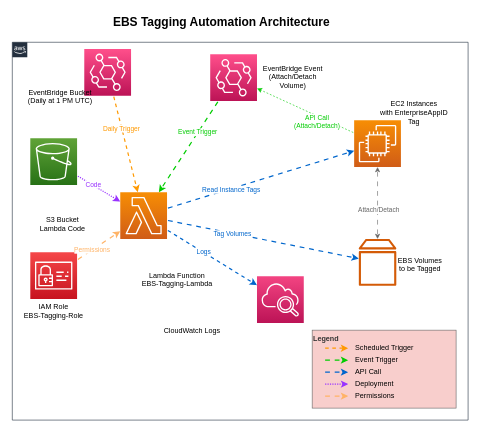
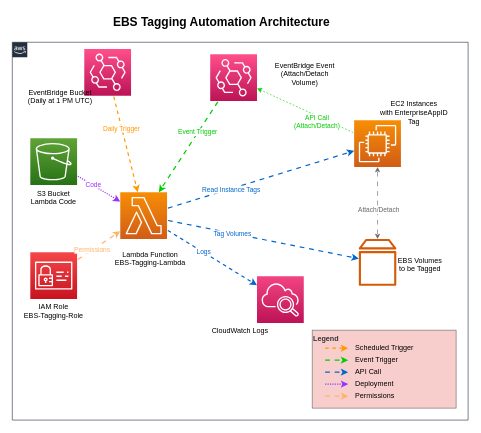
  <mxCell id="0" />
  <mxCell id="1" parent="0" />
  <mxCell id="2" value="EBS Tagging Automation Architecture" style="text;html=1;strokeColor=none;fillColor=none;align=center;verticalAlign=middle;whiteSpace=wrap;rounded=0;fontSize=20;fontStyle=1" parent="1" vertex="1"><mxGeometry x="119" y="20" width="500" height="30" as="geometry" /></mxCell>
  <mxCell id="3" value="" style="points=[[0,0],[0.25,0],[0.5,0],[0.75,0],[1,0],[1,0.25],[1,0.5],[1,0.75],[1,1],[0.75,1],[0.5,1],[0.25,1],[0,1],[0,0.75],[0,0.5],[0,0.25]];outlineConnect=0;gradientColor=none;html=1;whiteSpace=wrap;fontSize=12;fontStyle=0;container=1;pointerEvents=0;collapsible=0;recursiveResize=0;shape=mxgraph.aws4.group;grIcon=mxgraph.aws4.group_aws_cloud_alt;strokeColor=#232F3E;fillColor=none;verticalAlign=top;align=left;spacingLeft=30;fontColor=#232F3E;dashed=0;" parent="1" vertex="1"><mxGeometry x="20" y="70" width="760" height="630" as="geometry" /></mxCell>
  <mxCell id="4" value="" style="sketch=0;points=[[0,0,0],[0.25,0,0],[0.5,0,0],[0.75,0,0],[1,0,0],[0,1,0],[0.25,1,0],[0.5,1,0],[0.75,1,0],[1,1,0],[0,0.25,0],[0,0.5,0],[0,0.75,0],[1,0.25,0],[1,0.5,0],[1,0.75,0]];outlineConnect=0;fontColor=#232F3E;gradientColor=#FF4F8B;gradientDirection=north;fillColor=#BC1356;strokeColor=#ffffff;dashed=0;verticalLabelPosition=bottom;verticalAlign=top;align=center;html=1;fontSize=12;fontStyle=0;aspect=fixed;shape=mxgraph.aws4.resourceIcon;resIcon=mxgraph.aws4.eventbridge;" parent="3" vertex="1"><mxGeometry x="120" y="11" width="78" height="78" as="geometry" /></mxCell>
  <mxCell id="5" value="EventBridge Bucket&lt;br&gt;(Daily at 1 PM UTC)" style="text;html=1;strokeColor=none;fillColor=none;align=center;verticalAlign=top;whiteSpace=wrap;rounded=0;" parent="3" vertex="1"><mxGeometry x="20" y="70" width="120" height="40" as="geometry" /></mxCell>
  <mxCell id="6" value="" style="sketch=0;points=[[0,0,0],[0.25,0,0],[0.5,0,0],[0.75,0,0],[1,0,0],[0,1,0],[0.25,1,0],[0.5,1,0],[0.75,1,0],[1,1,0],[0,0.25,0],[0,0.5,0],[0,0.75,0],[1,0.25,0],[1,0.5,0],[1,0.75,0]];outlineConnect=0;fontColor=#232F3E;gradientColor=#FF4F8B;gradientDirection=north;fillColor=#BC1356;strokeColor=#ffffff;dashed=0;verticalLabelPosition=bottom;verticalAlign=top;align=center;html=1;fontSize=12;fontStyle=0;aspect=fixed;shape=mxgraph.aws4.resourceIcon;resIcon=mxgraph.aws4.eventbridge;" parent="3" vertex="1"><mxGeometry x="330" y="20" width="78" height="78" as="geometry" /></mxCell>
- <mxCell id="7" value="EventBridge Event&lt;br&gt;(Attach/Detach Volume)" style="text;html=1;strokeColor=none;fillColor=none;align=center;verticalAlign=top;whiteSpace=wrap;rounded=0;" parent="3" vertex="1"><mxGeometry x="408" y="30" width="120" height="40" as="geometry" /></mxCell>
+ <mxCell id="7" value="EventBridge Event&lt;br&gt;(Attach/Detach Volume)" style="text;html=1;strokeColor=none;fillColor=none;align=center;verticalAlign=top;whiteSpace=wrap;rounded=0;" parent="3" vertex="1"><mxGeometry x="428" y="25" width="120" height="40" as="geometry" /></mxCell>
  <mxCell id="8" value="" style="sketch=0;points=[[0,0,0],[0.25,0,0],[0.5,0,0],[0.75,0,0],[1,0,0],[0,1,0],[0.25,1,0],[0.5,1,0],[0.75,1,0],[1,1,0],[0,0.25,0],[0,0.5,0],[0,0.75,0],[1,0.25,0],[1,0.5,0],[1,0.75,0]];outlineConnect=0;fontColor=#232F3E;gradientColor=#F78E04;gradientDirection=north;fillColor=#D05C17;strokeColor=#ffffff;dashed=0;verticalLabelPosition=bottom;verticalAlign=top;align=center;html=1;fontSize=12;fontStyle=0;aspect=fixed;shape=mxgraph.aws4.resourceIcon;resIcon=mxgraph.aws4.lambda;" parent="3" vertex="1"><mxGeometry x="180" y="250" width="78" height="78" as="geometry" /></mxCell>
- <mxCell id="9" value="Lambda Function&lt;br&gt;EBS-Tagging-Lambda" style="text;html=1;strokeColor=none;fillColor=none;align=center;verticalAlign=top;whiteSpace=wrap;rounded=0;" parent="3" vertex="1"><mxGeometry x="215" y="375" width="120" height="40" as="geometry" /></mxCell>
+ <mxCell id="9" value="Lambda Function&lt;br&gt;EBS-Tagging-Lambda" style="text;html=1;strokeColor=none;fillColor=none;align=center;verticalAlign=top;whiteSpace=wrap;rounded=0;" parent="3" vertex="1"><mxGeometry x="170" y="340" width="120" height="40" as="geometry" /></mxCell>
  <mxCell id="10" value="" style="sketch=0;points=[[0,0,0],[0.25,0,0],[0.5,0,0],[0.75,0,0],[1,0,0],[0,1,0],[0.25,1,0],[0.5,1,0],[0.75,1,0],[1,1,0],[0,0.25,0],[0,0.5,0],[0,0.75,0],[1,0.25,0],[1,0.5,0],[1,0.75,0]];outlineConnect=0;fontColor=#232F3E;gradientColor=#F78E04;gradientDirection=north;fillColor=#D05C17;strokeColor=#ffffff;dashed=0;verticalLabelPosition=bottom;verticalAlign=top;align=center;html=1;fontSize=12;fontStyle=0;aspect=fixed;shape=mxgraph.aws4.resourceIcon;resIcon=mxgraph.aws4.ec2;" parent="3" vertex="1"><mxGeometry x="570" y="130" width="78" height="78" as="geometry" /></mxCell>
  <mxCell id="11" value="EC2 Instances&lt;br&gt;with EnterpriseAppID Tag" style="text;html=1;strokeColor=none;fillColor=none;align=center;verticalAlign=top;whiteSpace=wrap;rounded=0;" parent="3" vertex="1"><mxGeometry x="610" y="89" width="120" height="40" as="geometry" /></mxCell>
  <mxCell id="12" value="" style="sketch=0;outlineConnect=0;fontColor=#232F3E;gradientColor=none;fillColor=#D45B07;strokeColor=none;dashed=0;verticalLabelPosition=bottom;verticalAlign=top;align=center;html=1;fontSize=12;fontStyle=0;aspect=fixed;pointerEvents=1;shape=mxgraph.aws4.volume;" parent="3" vertex="1"><mxGeometry x="570" y="328" width="78" height="78" as="geometry" /></mxCell>
  <mxCell id="13" value="EBS Volumes&lt;br&gt;to be Tagged" style="text;html=1;strokeColor=none;fillColor=none;align=center;verticalAlign=top;whiteSpace=wrap;rounded=0;" parent="3" vertex="1"><mxGeometry x="620" y="350" width="120" height="40" as="geometry" /></mxCell>
  <mxCell id="14" value="" style="sketch=0;points=[[0,0,0],[0.25,0,0],[0.5,0,0],[0.75,0,0],[1,0,0],[0,1,0],[0.25,1,0],[0.5,1,0],[0.75,1,0],[1,1,0],[0,0.25,0],[0,0.5,0],[0,0.75,0],[1,0.25,0],[1,0.5,0],[1,0.75,0]];outlineConnect=0;fontColor=#232F3E;gradientColor=#F54749;gradientDirection=north;fillColor=#C7131F;strokeColor=#ffffff;dashed=0;verticalLabelPosition=bottom;verticalAlign=top;align=center;html=1;fontSize=12;fontStyle=0;aspect=fixed;shape=mxgraph.aws4.resourceIcon;resIcon=mxgraph.aws4.identity_and_access_management;" parent="3" vertex="1"><mxGeometry x="30" y="350" width="78" height="78" as="geometry" /></mxCell>
  <mxCell id="15" value="IAM Role&lt;br&gt;EBS-Tagging-Role" style="text;html=1;strokeColor=none;fillColor=none;align=center;verticalAlign=top;whiteSpace=wrap;rounded=0;" parent="3" vertex="1"><mxGeometry x="9" y="428" width="120" height="40" as="geometry" /></mxCell>
  <mxCell id="16" value="" style="sketch=0;points=[[0,0,0],[0.25,0,0],[0.5,0,0],[0.75,0,0],[1,0,0],[0,1,0],[0.25,1,0],[0.5,1,0],[0.75,1,0],[1,1,0],[0,0.25,0],[0,0.5,0],[0,0.75,0],[1,0.25,0],[1,0.5,0],[1,0.75,0]];outlineConnect=0;fontColor=#232F3E;gradientColor=#60A337;gradientDirection=north;fillColor=#277116;strokeColor=#ffffff;dashed=0;verticalLabelPosition=bottom;verticalAlign=top;align=center;html=1;fontSize=12;fontStyle=0;aspect=fixed;shape=mxgraph.aws4.resourceIcon;resIcon=mxgraph.aws4.s3;" parent="3" vertex="1"><mxGeometry x="30" y="160" width="78" height="78" as="geometry" /></mxCell>
- <mxCell id="17" value="S3 Bucket&lt;br&gt;Lambda Code" style="text;html=1;strokeColor=none;fillColor=none;align=center;verticalAlign=top;whiteSpace=wrap;rounded=0;" parent="3" vertex="1"><mxGeometry x="24" y="283" width="120" height="40" as="geometry" /></mxCell>
+ <mxCell id="17" value="S3 Bucket&lt;br&gt;Lambda Code" style="text;html=1;strokeColor=none;fillColor=none;align=center;verticalAlign=top;whiteSpace=wrap;rounded=0;" parent="3" vertex="1"><mxGeometry x="9" y="238" width="120" height="40" as="geometry" /></mxCell>
  <mxCell id="18" value="" style="sketch=0;points=[[0,0,0],[0.25,0,0],[0.5,0,0],[0.75,0,0],[1,0,0],[0,1,0],[0.25,1,0],[0.5,1,0],[0.75,1,0],[1,1,0],[0,0.25,0],[0,0.5,0],[0,0.75,0],[1,0.25,0],[1,0.5,0],[1,0.75,0]];points=[[0,0,0],[0.25,0,0],[0.5,0,0],[0.75,0,0],[1,0,0],[0,1,0],[0.25,1,0],[0.5,1,0],[0.75,1,0],[1,1,0],[0,0.25,0],[0,0.5,0],[0,0.75,0],[1,0.25,0],[1,0.5,0],[1,0.75,0]];outlineConnect=0;fontColor=#232F3E;gradientColor=#F34482;gradientDirection=north;fillColor=#BC1356;strokeColor=#ffffff;dashed=0;verticalLabelPosition=bottom;verticalAlign=top;align=center;html=1;fontSize=12;fontStyle=0;aspect=fixed;shape=mxgraph.aws4.resourceIcon;resIcon=mxgraph.aws4.cloudwatch_2;" parent="3" vertex="1"><mxGeometry x="408" y="390" width="78" height="78" as="geometry" /></mxCell>
- <mxCell id="19" value="CloudWatch Logs" style="text;html=1;strokeColor=none;fillColor=none;align=center;verticalAlign=top;whiteSpace=wrap;rounded=0;" parent="3" vertex="1"><mxGeometry x="240" y="468" width="120" height="20" as="geometry" /></mxCell>
+ <mxCell id="19" value="CloudWatch Logs" style="text;html=1;strokeColor=none;fillColor=none;align=center;verticalAlign=top;whiteSpace=wrap;rounded=0;" parent="3" vertex="1"><mxGeometry x="320" y="468" width="120" height="20" as="geometry" /></mxCell>
  <mxCell id="20" value="" style="endArrow=classic;html=1;rounded=0;strokeColor=#FF9900;strokeWidth=2;dashed=1;flowAnimation=1;" parent="3" source="4" target="8" edge="1"><mxGeometry width="50" height="50" relative="1" as="geometry"><mxPoint x="139" y="155" as="sourcePoint" /><mxPoint x="189" y="225" as="targetPoint" /></mxGeometry></mxCell>
  <mxCell id="21" value="Daily Trigger" style="edgeLabel;html=1;align=center;verticalAlign=middle;resizable=0;points=[];fontColor=#FF9900;" parent="20" vertex="1" connectable="0"><mxGeometry x="-0.32" y="-1" relative="1" as="geometry"><mxPoint as="offset" /></mxGeometry></mxCell>
  <mxCell id="22" value="" style="endArrow=classic;html=1;rounded=0;strokeColor=#00CC00;strokeWidth=2;flowAnimation=1;" parent="3" source="6" target="8" edge="1"><mxGeometry width="50" height="50" relative="1" as="geometry"><mxPoint x="289" y="160" as="sourcePoint" /><mxPoint x="289" y="230" as="targetPoint" /></mxGeometry></mxCell>
  <mxCell id="23" value="Event Trigger" style="edgeLabel;html=1;align=center;verticalAlign=middle;resizable=0;points=[];fontColor=#00CC00;" parent="22" vertex="1" connectable="0"><mxGeometry x="-0.32" y="-1" relative="1" as="geometry"><mxPoint as="offset" /></mxGeometry></mxCell>
  <mxCell id="24" value="" style="endArrow=classic;html=1;rounded=0;strokeColor=#0066CC;strokeWidth=2;flowAnimation=1;" parent="3" source="8" target="10" edge="1"><mxGeometry width="50" height="50" relative="1" as="geometry"><mxPoint x="270" y="289" as="sourcePoint" /><mxPoint x="510" y="219" as="targetPoint" /></mxGeometry></mxCell>
  <mxCell id="25" value="Read Instance Tags" style="edgeLabel;html=1;align=center;verticalAlign=middle;resizable=0;points=[];fontColor=#0066CC;" parent="24" vertex="1" connectable="0"><mxGeometry x="-0.32" y="-1" relative="1" as="geometry"><mxPoint as="offset" /></mxGeometry></mxCell>
  <mxCell id="26" value="" style="endArrow=classic;html=1;rounded=0;strokeColor=#0066CC;strokeWidth=2;flowAnimation=1;" parent="3" source="8" target="12" edge="1"><mxGeometry width="50" height="50" relative="1" as="geometry"><mxPoint x="270" y="289" as="sourcePoint" /><mxPoint x="510" y="379" as="targetPoint" /></mxGeometry></mxCell>
  <mxCell id="27" value="Tag Volumes" style="edgeLabel;html=1;align=center;verticalAlign=middle;resizable=0;points=[];fontColor=#0066CC;" parent="26" vertex="1" connectable="0"><mxGeometry x="-0.32" y="-1" relative="1" as="geometry"><mxPoint as="offset" /></mxGeometry></mxCell>
  <mxCell id="28" value="" style="endArrow=classic;html=1;rounded=0;strokeColor=#0066CC;strokeWidth=2;dashed=1;flowAnimation=1;" parent="3" source="8" target="18" edge="1"><mxGeometry width="50" height="50" relative="1" as="geometry"><mxPoint x="219" y="340" as="sourcePoint" /><mxPoint x="259" y="340" as="targetPoint" /></mxGeometry></mxCell>
  <mxCell id="29" value="Logs" style="edgeLabel;html=1;align=center;verticalAlign=middle;resizable=0;points=[];fontColor=#0066CC;" parent="28" vertex="1" connectable="0"><mxGeometry x="-0.2" y="1" relative="1" as="geometry"><mxPoint as="offset" /></mxGeometry></mxCell>
  <mxCell id="30" value="" style="endArrow=classic;html=1;rounded=0;strokeColor=#9933FF;strokeWidth=2;dashed=1;dashPattern=1 1;flowAnimation=1;" parent="3" source="16" target="8" edge="1"><mxGeometry width="50" height="50" relative="1" as="geometry"><mxPoint x="139" y="219" as="sourcePoint" /><mxPoint x="179" y="259" as="targetPoint" /></mxGeometry></mxCell>
  <mxCell id="31" value="Code" style="edgeLabel;html=1;align=center;verticalAlign=middle;resizable=0;points=[];fontColor=#9933FF;" parent="30" vertex="1" connectable="0"><mxGeometry x="-0.276" y="1" relative="1" as="geometry"><mxPoint as="offset" /></mxGeometry></mxCell>
  <mxCell id="32" value="" style="endArrow=classic;html=1;rounded=0;strokeColor=#FFB366;strokeWidth=2;flowAnimation=1;" parent="3" source="14" target="8" edge="1"><mxGeometry width="50" height="50" relative="1" as="geometry"><mxPoint x="139" y="340" as="sourcePoint" /><mxPoint x="179" y="300" as="targetPoint" /></mxGeometry></mxCell>
  <mxCell id="33" value="Permissions" style="edgeLabel;html=1;align=center;verticalAlign=middle;resizable=0;points=[];fontColor=#FFB366;" parent="32" vertex="1" connectable="0"><mxGeometry x="-0.297" y="1" relative="1" as="geometry"><mxPoint as="offset" /></mxGeometry></mxCell>
  <mxCell id="34" value="" style="endArrow=classic;startArrow=classic;html=1;rounded=0;strokeColor=#666666;strokeWidth=1;flowAnimation=1;" parent="3" source="12" target="10" edge="1"><mxGeometry width="50" height="50" relative="1" as="geometry"><mxPoint x="559" y="340" as="sourcePoint" /><mxPoint x="559" y="260" as="targetPoint" /></mxGeometry></mxCell>
  <mxCell id="35" value="Attach/Detach" style="edgeLabel;html=1;align=center;verticalAlign=middle;resizable=0;points=[];fontColor=#666666;" parent="34" vertex="1" connectable="0"><mxGeometry x="-0.189" y="-1" relative="1" as="geometry"><mxPoint as="offset" /></mxGeometry></mxCell>
  <mxCell id="36" value="" style="endArrow=classic;html=1;rounded=0;strokeColor=#00CC00;strokeWidth=1;dashed=1;flowAnimation=1;" parent="3" source="10" target="6" edge="1"><mxGeometry width="50" height="50" relative="1" as="geometry"><mxPoint x="520" y="219" as="sourcePoint" /><mxPoint x="330" y="109" as="targetPoint" /></mxGeometry></mxCell>
  <mxCell id="37" value="API Call&lt;br&gt;(Attach/Detach)" style="edgeLabel;html=1;align=center;verticalAlign=middle;resizable=0;points=[];fontColor=#00CC00;" parent="36" vertex="1" connectable="0"><mxGeometry x="-0.486" y="1" relative="1" as="geometry"><mxPoint x="-20" as="offset" /></mxGeometry></mxCell>
  <mxCell id="38" value="Legend" style="rounded=0;whiteSpace=wrap;html=1;fillColor=#f8cecc;strokeColor=#666666;fontColor=#333333;align=left;verticalAlign=top;fontStyle=1;" parent="3" vertex="1"><mxGeometry x="500" y="480" width="240" height="130" as="geometry" /></mxCell>
  <mxCell id="39" value="" style="endArrow=classic;html=1;rounded=0;strokeColor=#FF9900;strokeWidth=2;dashed=1;flowAnimation=1;" parent="3" edge="1"><mxGeometry width="50" height="50" relative="1" as="geometry"><mxPoint x="520" y="510" as="sourcePoint" /><mxPoint x="560" y="510" as="targetPoint" /></mxGeometry></mxCell>
  <mxCell id="40" value="Scheduled Trigger" style="text;html=1;strokeColor=none;fillColor=none;align=left;verticalAlign=middle;whiteSpace=wrap;rounded=0;" parent="3" vertex="1"><mxGeometry x="570" y="500" width="100" height="20" as="geometry" /></mxCell>
  <mxCell id="41" value="" style="endArrow=classic;html=1;rounded=0;strokeColor=#00CC00;strokeWidth=2;flowAnimation=1;" parent="3" edge="1"><mxGeometry width="50" height="50" relative="1" as="geometry"><mxPoint x="520" y="530" as="sourcePoint" /><mxPoint x="560" y="530" as="targetPoint" /></mxGeometry></mxCell>
  <mxCell id="42" value="Event Trigger" style="text;html=1;strokeColor=none;fillColor=none;align=left;verticalAlign=middle;whiteSpace=wrap;rounded=0;" parent="3" vertex="1"><mxGeometry x="570" y="520" width="100" height="20" as="geometry" /></mxCell>
  <mxCell id="43" value="" style="endArrow=classic;html=1;rounded=0;strokeColor=#0066CC;strokeWidth=2;flowAnimation=1;" parent="3" edge="1"><mxGeometry width="50" height="50" relative="1" as="geometry"><mxPoint x="520" y="550" as="sourcePoint" /><mxPoint x="560" y="550" as="targetPoint" /></mxGeometry></mxCell>
  <mxCell id="44" value="API Call" style="text;html=1;strokeColor=none;fillColor=none;align=left;verticalAlign=middle;whiteSpace=wrap;rounded=0;" parent="3" vertex="1"><mxGeometry x="570" y="540" width="100" height="20" as="geometry" /></mxCell>
  <mxCell id="45" value="" style="endArrow=classic;html=1;rounded=0;strokeColor=#9933FF;strokeWidth=2;dashed=1;dashPattern=1 1;flowAnimation=1;" parent="3" edge="1"><mxGeometry width="50" height="50" relative="1" as="geometry"><mxPoint x="520" y="570" as="sourcePoint" /><mxPoint x="560" y="570" as="targetPoint" /></mxGeometry></mxCell>
  <mxCell id="46" value="Deployment" style="text;html=1;strokeColor=none;fillColor=none;align=left;verticalAlign=middle;whiteSpace=wrap;rounded=0;" parent="3" vertex="1"><mxGeometry x="570" y="560" width="100" height="20" as="geometry" /></mxCell>
  <mxCell id="47" value="" style="endArrow=classic;html=1;rounded=0;strokeColor=#FFB366;strokeWidth=2;flowAnimation=1;" parent="3" edge="1"><mxGeometry width="50" height="50" relative="1" as="geometry"><mxPoint x="520" y="590" as="sourcePoint" /><mxPoint x="560" y="590" as="targetPoint" /></mxGeometry></mxCell>
  <mxCell id="48" value="Permissions" style="text;html=1;strokeColor=none;fillColor=none;align=left;verticalAlign=middle;whiteSpace=wrap;rounded=0;" parent="3" vertex="1"><mxGeometry x="570" y="580" width="100" height="20" as="geometry" /></mxCell>
